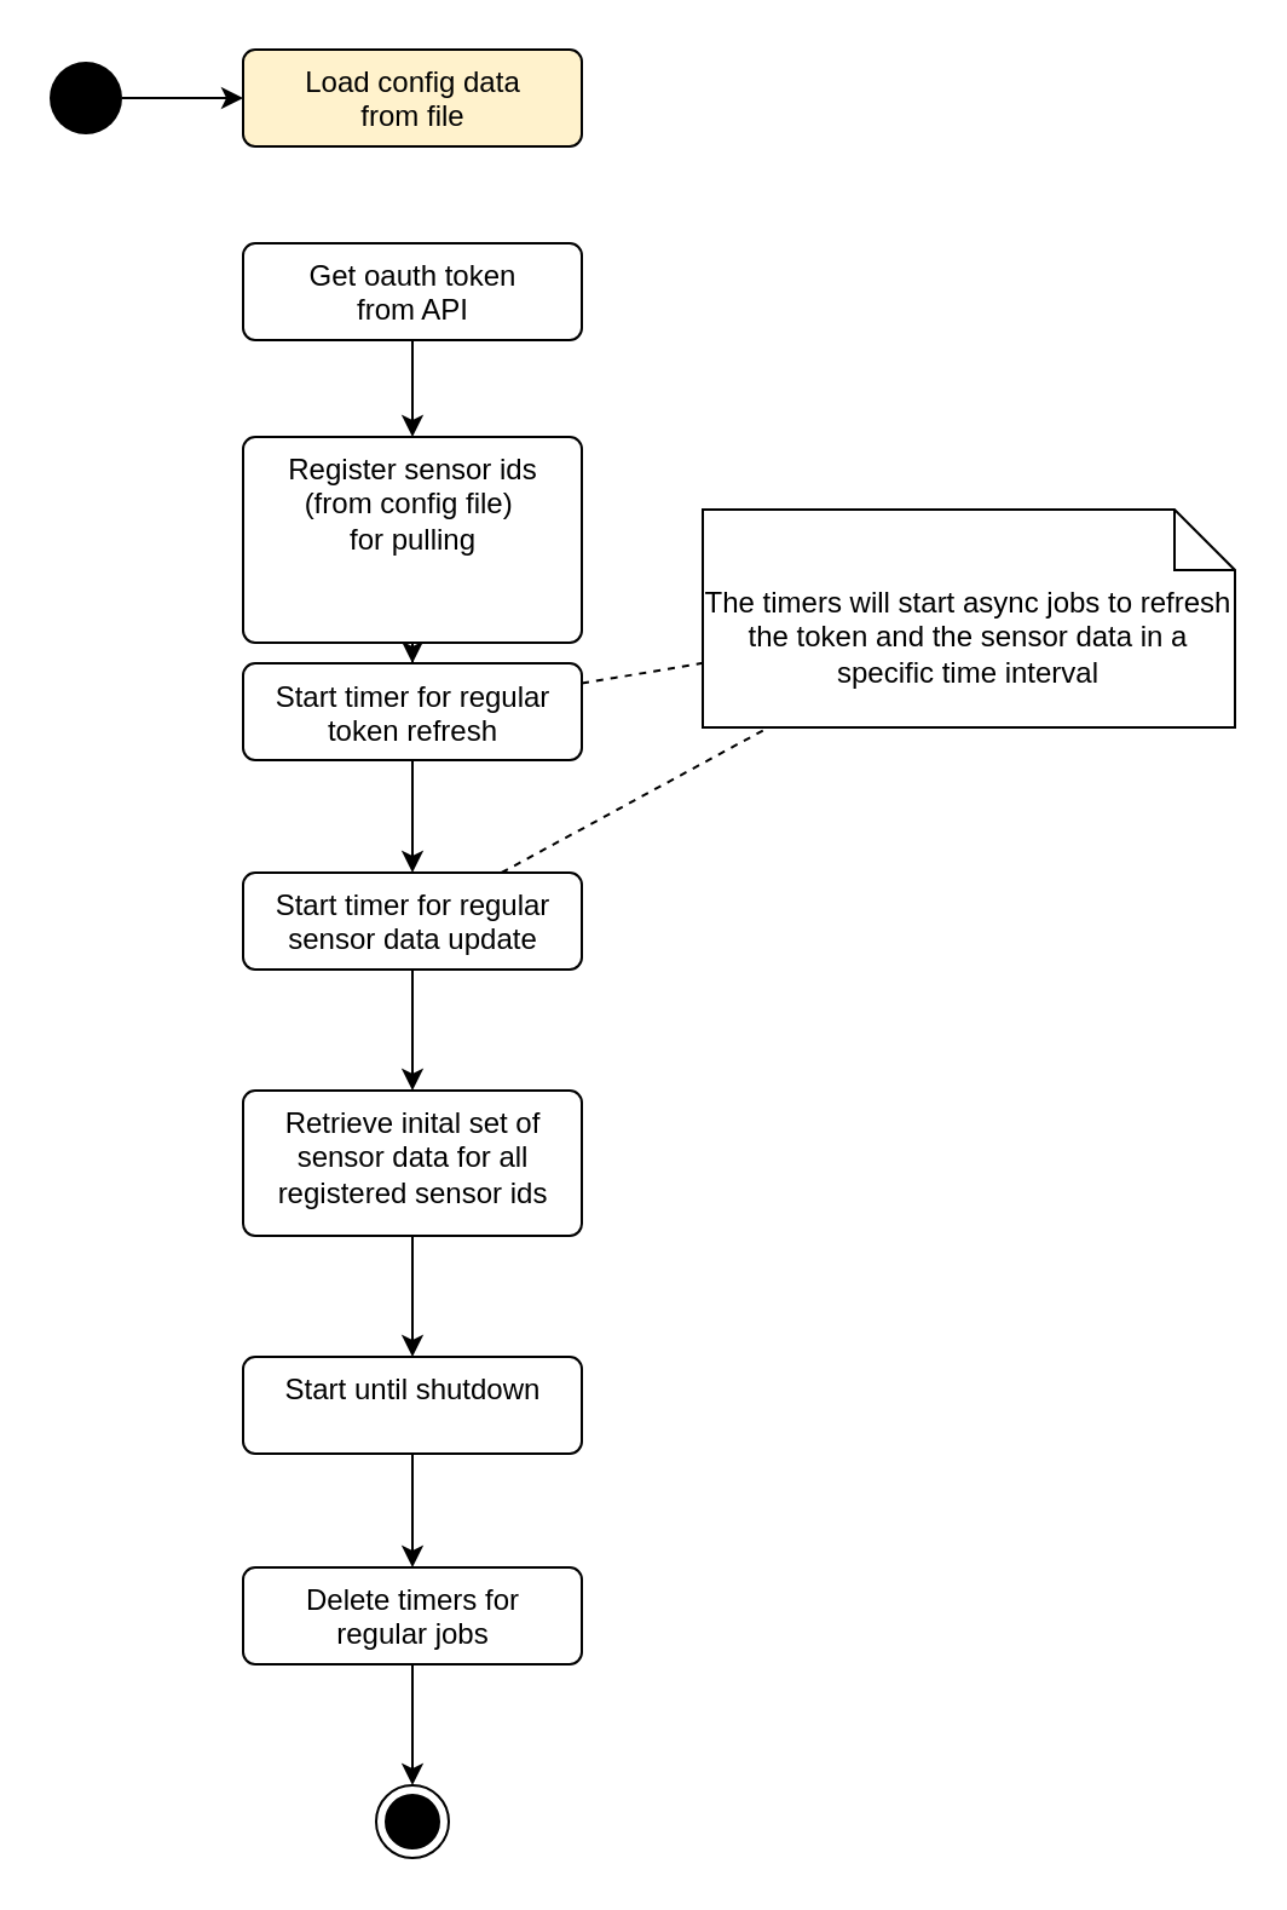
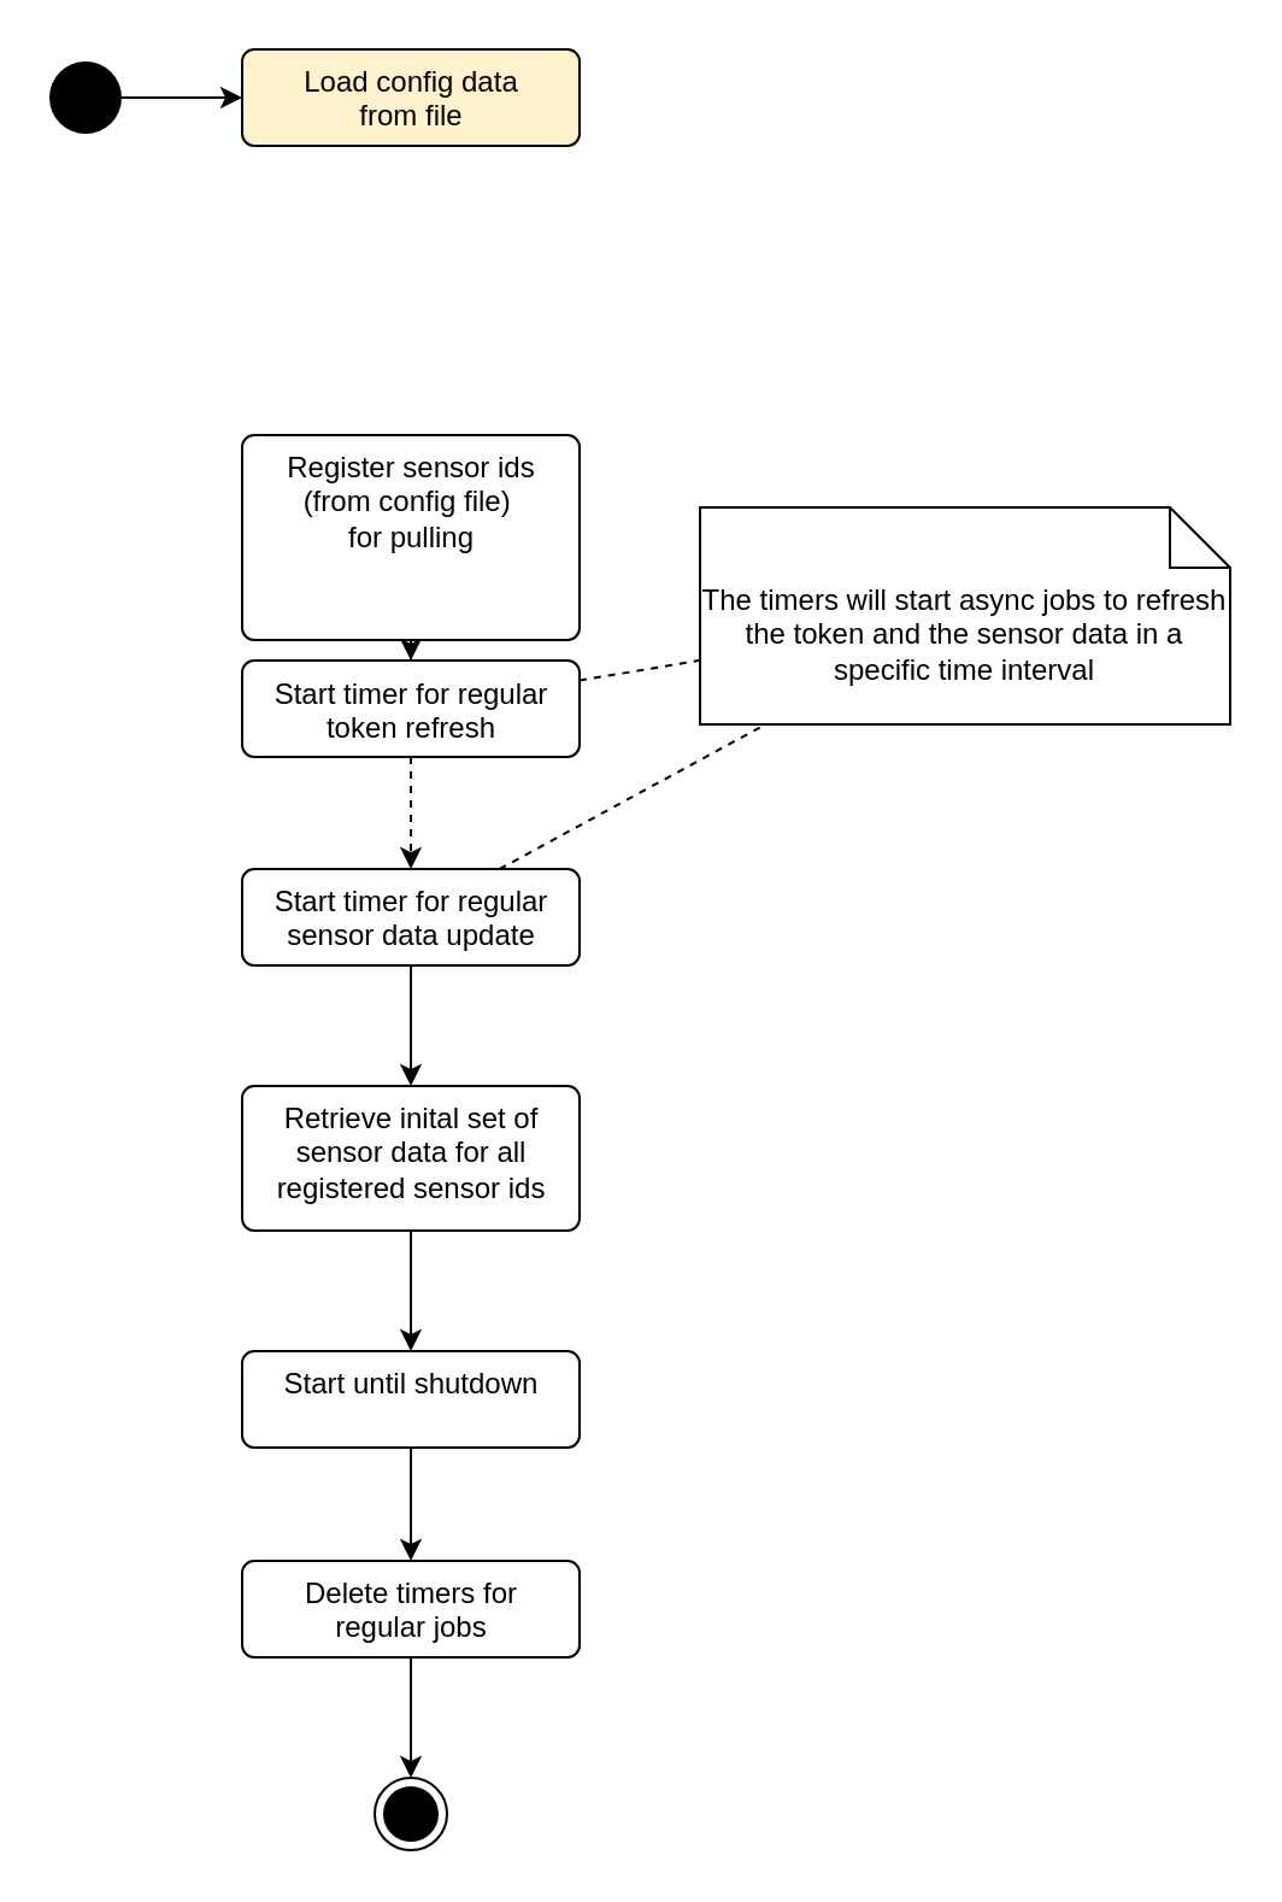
  <mxCell id="0" />
  <mxCell id="1" parent="0" />
  <mxCell id="2" style="edgeStyle=orthogonalEdgeStyle;rounded=0;orthogonalLoop=1;jettySize=auto;html=1;" parent="1" source="3" target="4" edge="1"><mxGeometry relative="1" as="geometry" /></mxCell>
  <mxCell id="3" value="" style="ellipse;fillColor=#000000;strokeColor=none;" parent="1" vertex="1"><mxGeometry x="20" y="25" width="30" height="30" as="geometry" /></mxCell>
  <mxCell id="4" value="Load config data&lt;br&gt;from file" style="html=1;align=center;verticalAlign=top;rounded=1;absoluteArcSize=1;arcSize=10;dashed=0;fillColor=#fff2cc;" parent="1" vertex="1"><mxGeometry x="100" y="20" width="140" height="40" as="geometry" /></mxCell>
- <mxCell id="5" style="edgeStyle=orthogonalEdgeStyle;rounded=0;orthogonalLoop=1;jettySize=auto;html=1;" parent="1" source="6" target="8" edge="1"><mxGeometry relative="1" as="geometry" /></mxCell>
- <mxCell id="6" value="Get oauth token&lt;br&gt;from API" style="html=1;align=center;verticalAlign=top;rounded=1;absoluteArcSize=1;arcSize=10;dashed=0;" parent="1" vertex="1"><mxGeometry x="100" y="100" width="140" height="40" as="geometry" /></mxCell>
  <mxCell id="7" style="edgeStyle=orthogonalEdgeStyle;rounded=0;orthogonalLoop=1;jettySize=auto;html=1;" parent="1" source="8" target="11" edge="1"><mxGeometry relative="1" as="geometry" /></mxCell>
  <mxCell id="8" value="Register sensor ids&lt;br&gt;(from config file)&amp;nbsp;&lt;br&gt;for pulling" style="html=1;align=center;verticalAlign=top;rounded=1;absoluteArcSize=1;arcSize=10;dashed=0;" parent="1" vertex="1"><mxGeometry x="100" y="180" width="140" height="85" as="geometry" /></mxCell>
- <mxCell id="9" style="edgeStyle=orthogonalEdgeStyle;rounded=0;orthogonalLoop=1;jettySize=auto;html=1;" parent="1" source="11" target="14" edge="1"><mxGeometry relative="1" as="geometry" /></mxCell>
+ <mxCell id="9" style="edgeStyle=orthogonalEdgeStyle;rounded=0;orthogonalLoop=1;jettySize=auto;html=1;dashed=1;" parent="1" source="11" target="14" edge="1"><mxGeometry relative="1" as="geometry" /></mxCell>
  <mxCell id="10" style="rounded=0;orthogonalLoop=1;jettySize=auto;html=1;dashed=1;endArrow=none;endFill=0;" parent="1" source="11" target="22" edge="1"><mxGeometry relative="1" as="geometry" /></mxCell>
  <mxCell id="11" value="Start timer for regular&lt;br&gt;token refresh" style="html=1;align=center;verticalAlign=top;rounded=1;absoluteArcSize=1;arcSize=10;dashed=0;" parent="1" vertex="1"><mxGeometry x="100" y="273.5" width="140" height="40" as="geometry" /></mxCell>
  <mxCell id="12" style="edgeStyle=orthogonalEdgeStyle;rounded=0;orthogonalLoop=1;jettySize=auto;html=1;" parent="1" source="14" target="16" edge="1"><mxGeometry relative="1" as="geometry" /></mxCell>
  <mxCell id="13" style="rounded=0;orthogonalLoop=1;jettySize=auto;html=1;dashed=1;endArrow=none;endFill=0;" parent="1" source="14" target="22" edge="1"><mxGeometry relative="1" as="geometry" /></mxCell>
  <mxCell id="14" value="Start timer for regular&lt;br&gt;sensor data update" style="html=1;align=center;verticalAlign=top;rounded=1;absoluteArcSize=1;arcSize=10;dashed=0;" parent="1" vertex="1"><mxGeometry x="100" y="360" width="140" height="40" as="geometry" /></mxCell>
  <mxCell id="15" style="edgeStyle=orthogonalEdgeStyle;rounded=0;orthogonalLoop=1;jettySize=auto;html=1;" parent="1" source="16" target="18" edge="1"><mxGeometry relative="1" as="geometry" /></mxCell>
  <mxCell id="16" value="Retrieve inital set of&lt;br&gt;sensor data for all&lt;br&gt;registered sensor ids" style="html=1;align=center;verticalAlign=top;rounded=1;absoluteArcSize=1;arcSize=10;dashed=0;" parent="1" vertex="1"><mxGeometry x="100" y="450" width="140" height="60" as="geometry" /></mxCell>
  <mxCell id="17" style="edgeStyle=orthogonalEdgeStyle;rounded=0;orthogonalLoop=1;jettySize=auto;html=1;" parent="1" source="18" target="20" edge="1"><mxGeometry relative="1" as="geometry" /></mxCell>
  <mxCell id="18" value="Start until shutdown" style="html=1;align=center;verticalAlign=top;rounded=1;absoluteArcSize=1;arcSize=10;dashed=0;" parent="1" vertex="1"><mxGeometry x="100" y="560" width="140" height="40" as="geometry" /></mxCell>
  <mxCell id="19" style="edgeStyle=orthogonalEdgeStyle;rounded=0;orthogonalLoop=1;jettySize=auto;html=1;" parent="1" source="20" target="21" edge="1"><mxGeometry relative="1" as="geometry" /></mxCell>
  <mxCell id="20" value="Delete timers for&lt;br&gt;regular jobs" style="html=1;align=center;verticalAlign=top;rounded=1;absoluteArcSize=1;arcSize=10;dashed=0;" parent="1" vertex="1"><mxGeometry x="100" y="647" width="140" height="40" as="geometry" /></mxCell>
  <mxCell id="21" value="" style="ellipse;html=1;shape=endState;fillColor=#000000;strokeColor=#000000;" parent="1" vertex="1"><mxGeometry x="155" y="737" width="30" height="30" as="geometry" /></mxCell>
  <mxCell id="22" value="The timers will start async jobs to refresh the token and the sensor data in a specific time interval" style="shape=note2;boundedLbl=1;whiteSpace=wrap;html=1;size=25;verticalAlign=top;align=center;" parent="1" vertex="1"><mxGeometry x="290" y="210" width="220" height="90" as="geometry" /></mxCell>
